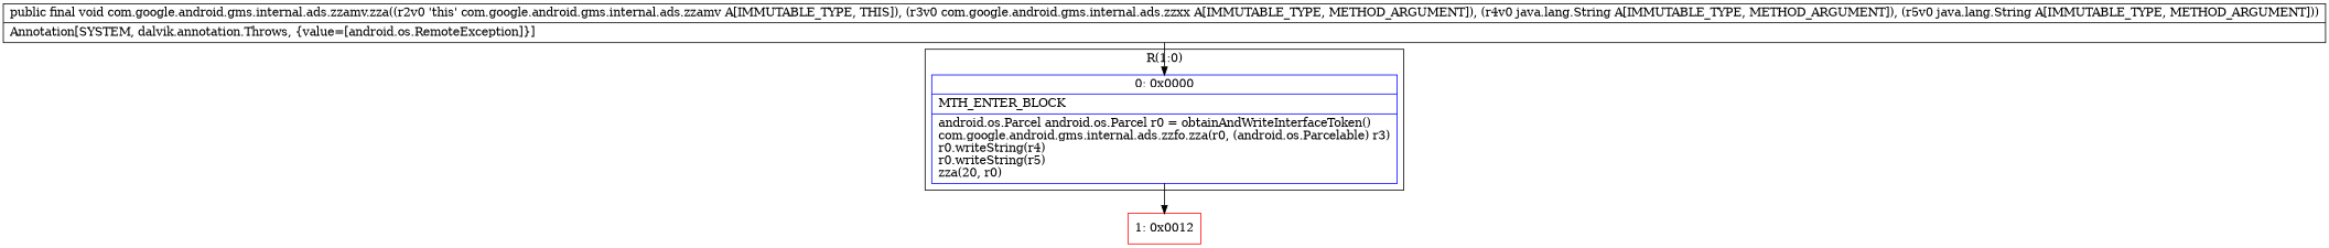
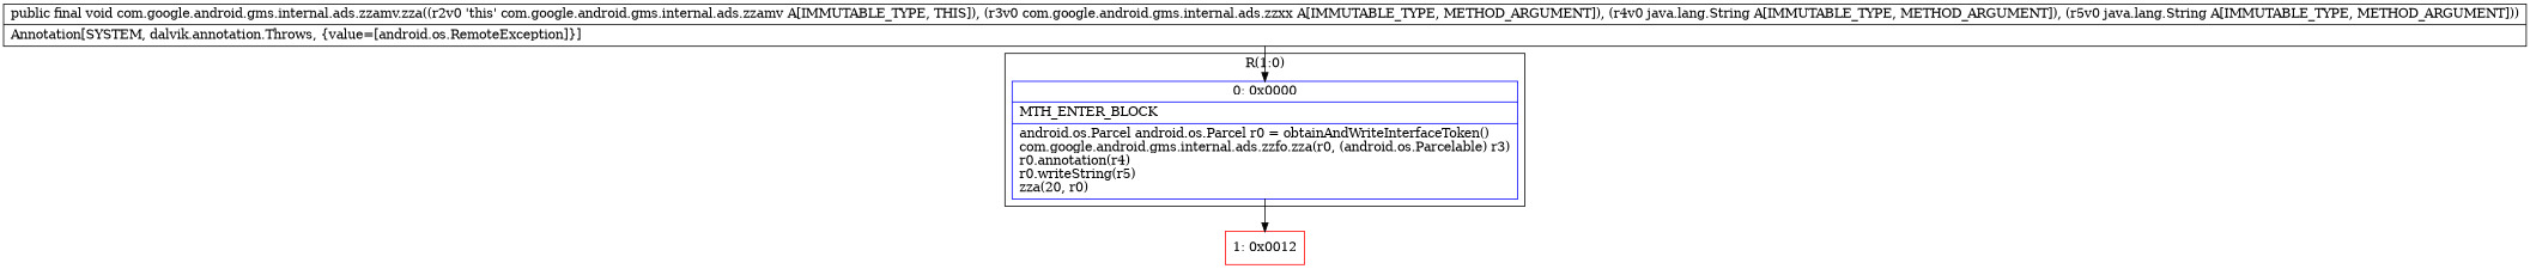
  digraph {
    node [shape=record]
-   n1 [color=blue label="{0\:\ 0x0000|MTH_ENTER_BLOCK\l|android.os.Parcel android.os.Parcel r0 = obtainAndWriteInterfaceToken()\lcom.google.android.gms.internal.ads.zzfo.zza(r0, (android.os.Parcelable) r3)\lr0.writeString(r4)\lr0.writeString(r5)\lzza(20, r0)\l}"]
+   n1 [color=blue label="{0\:\ 0x0000|MTH_ENTER_BLOCK\l|android.os.Parcel android.os.Parcel r0 = obtainAndWriteInterfaceToken()\lcom.google.android.gms.internal.ads.zzfo.zza(r0, (android.os.Parcelable) r3)\lr0.annotation(r4)\lr0.writeString(r5)\lzza(20, r0)\l}"]
    n2 [color=red label="{1\:\ 0x0012}"]
    n3 [label="{public final void com.google.android.gms.internal.ads.zzamv.zza((r2v0 'this' com.google.android.gms.internal.ads.zzamv A[IMMUTABLE_TYPE, THIS]), (r3v0 com.google.android.gms.internal.ads.zzxx A[IMMUTABLE_TYPE, METHOD_ARGUMENT]), (r4v0 java.lang.String A[IMMUTABLE_TYPE, METHOD_ARGUMENT]), (r5v0 java.lang.String A[IMMUTABLE_TYPE, METHOD_ARGUMENT]))  | Annotation[SYSTEM, dalvik.annotation.Throws, \{value=[android.os.RemoteException]\}]\l}"]
    subgraph cluster_1 {
      label="R(1:0)"
      n1
    }
    n1 -> n2
    n3 -> n1
  }
